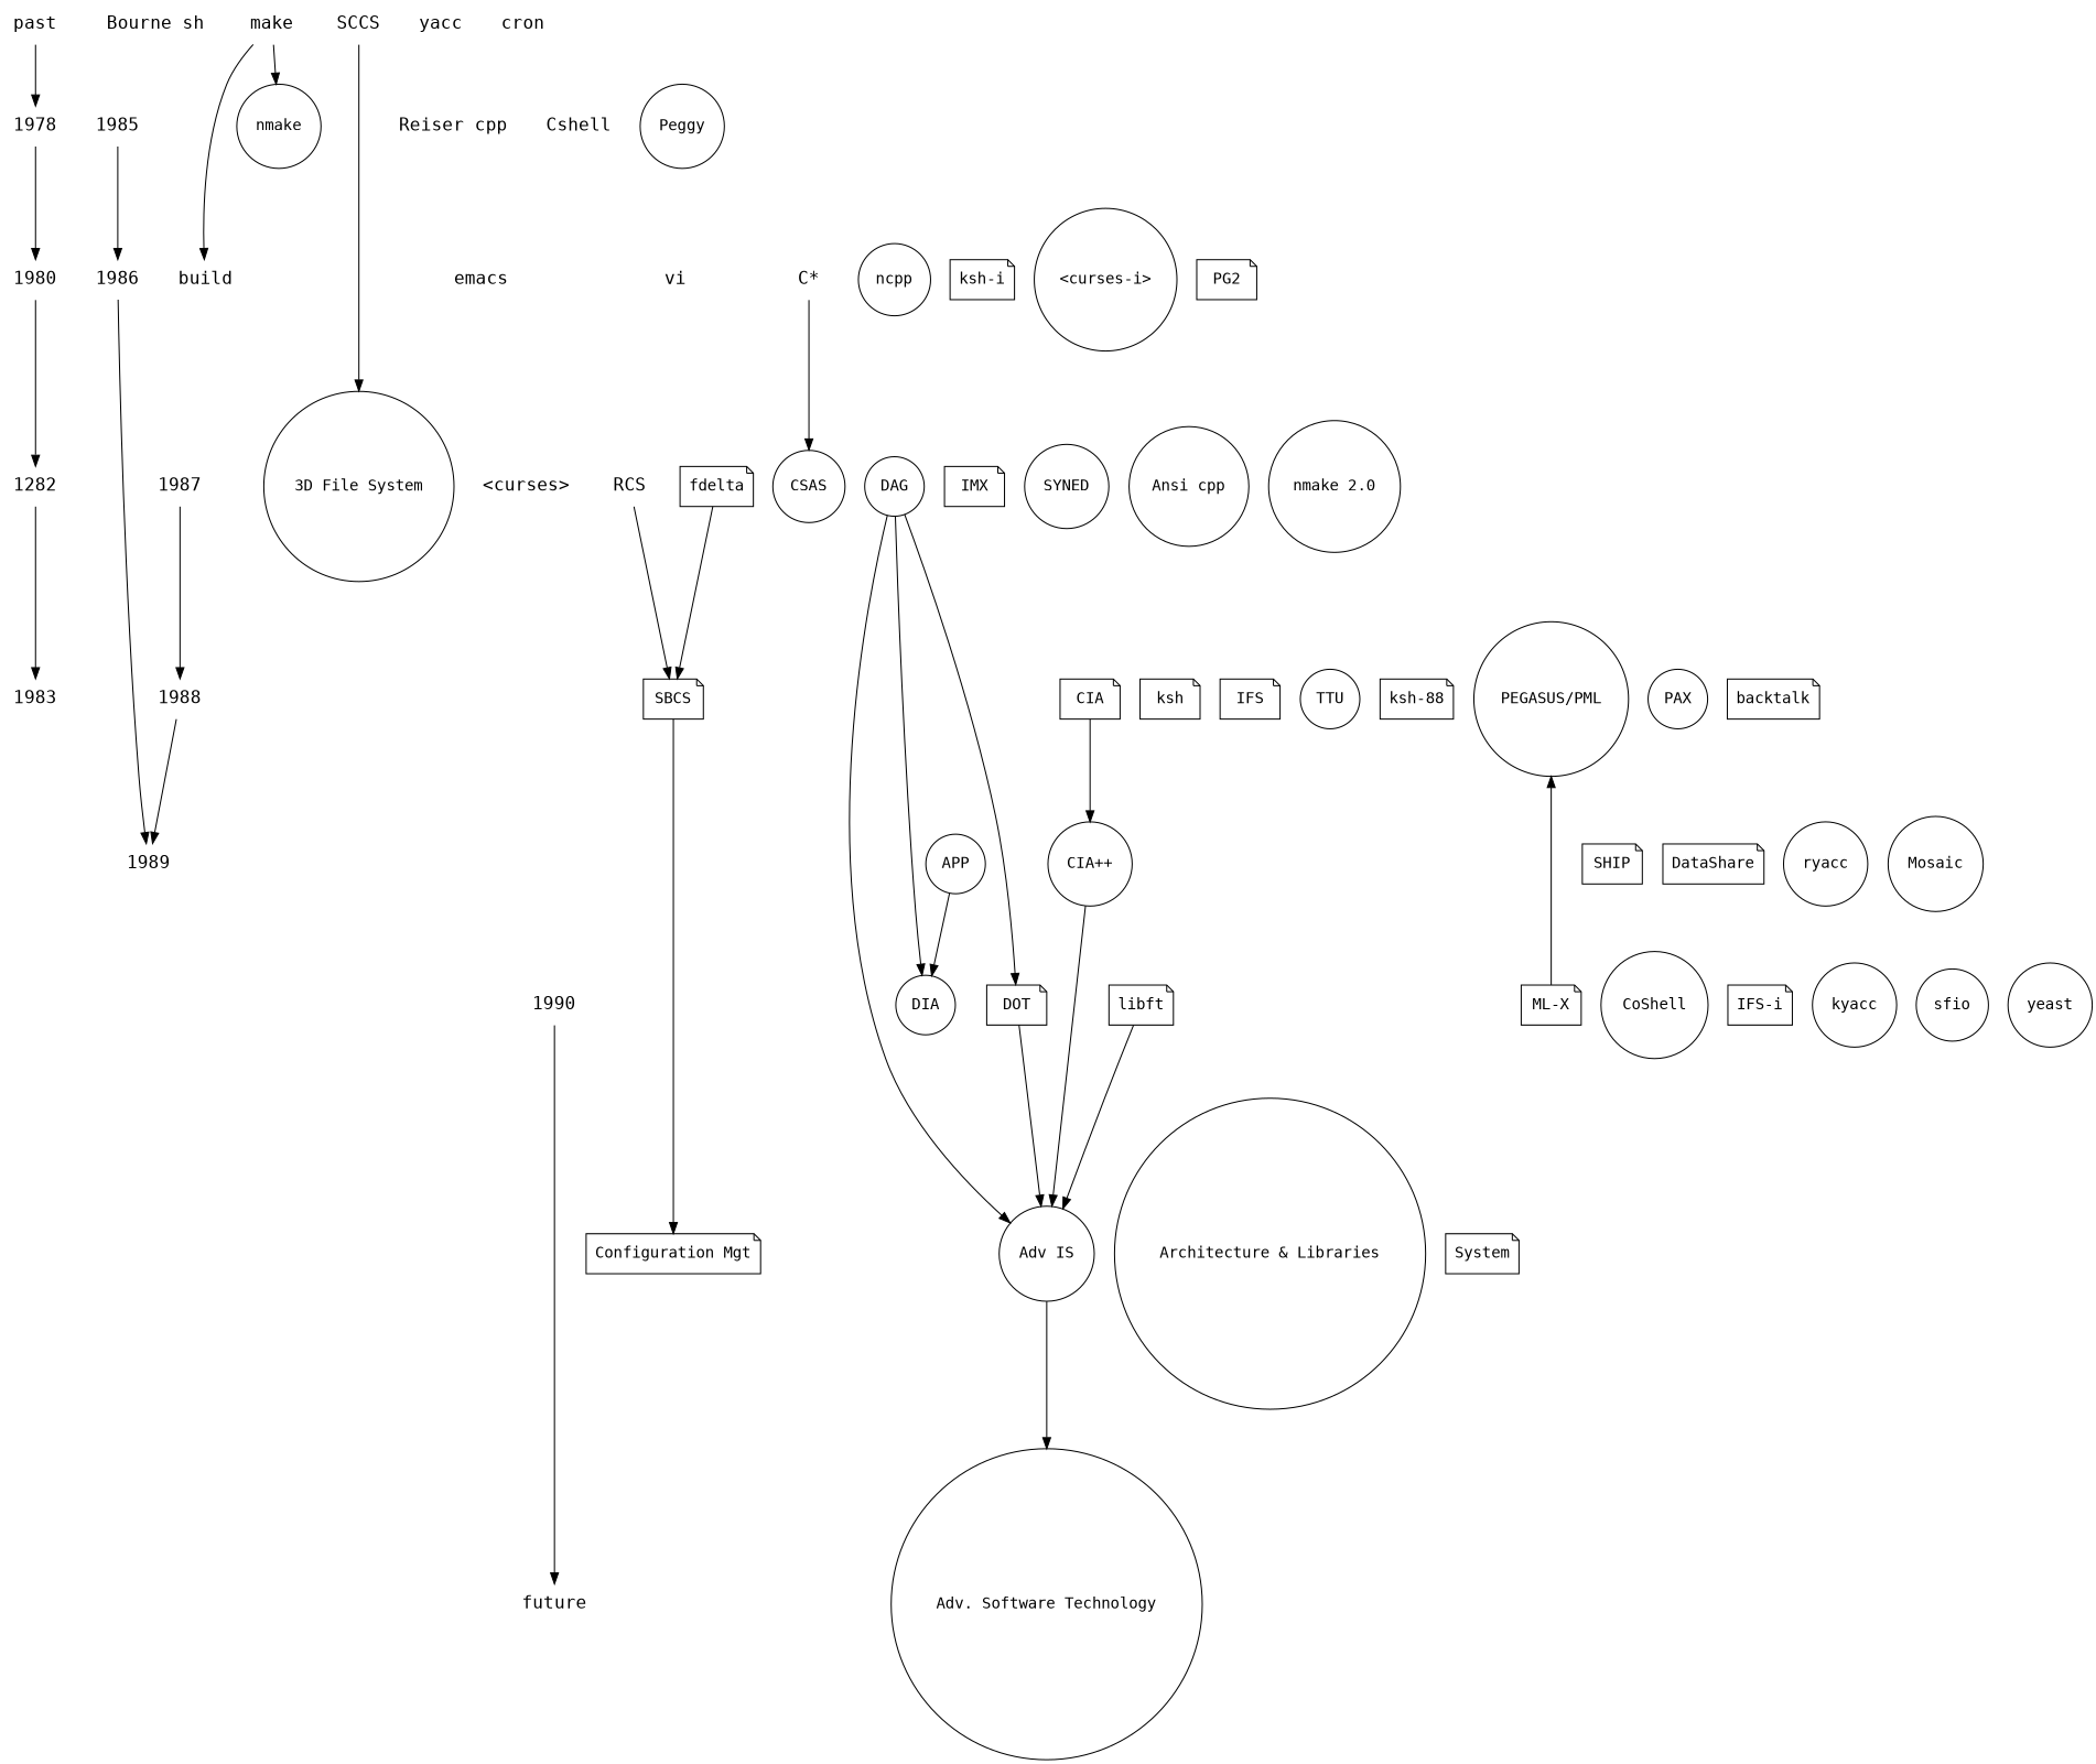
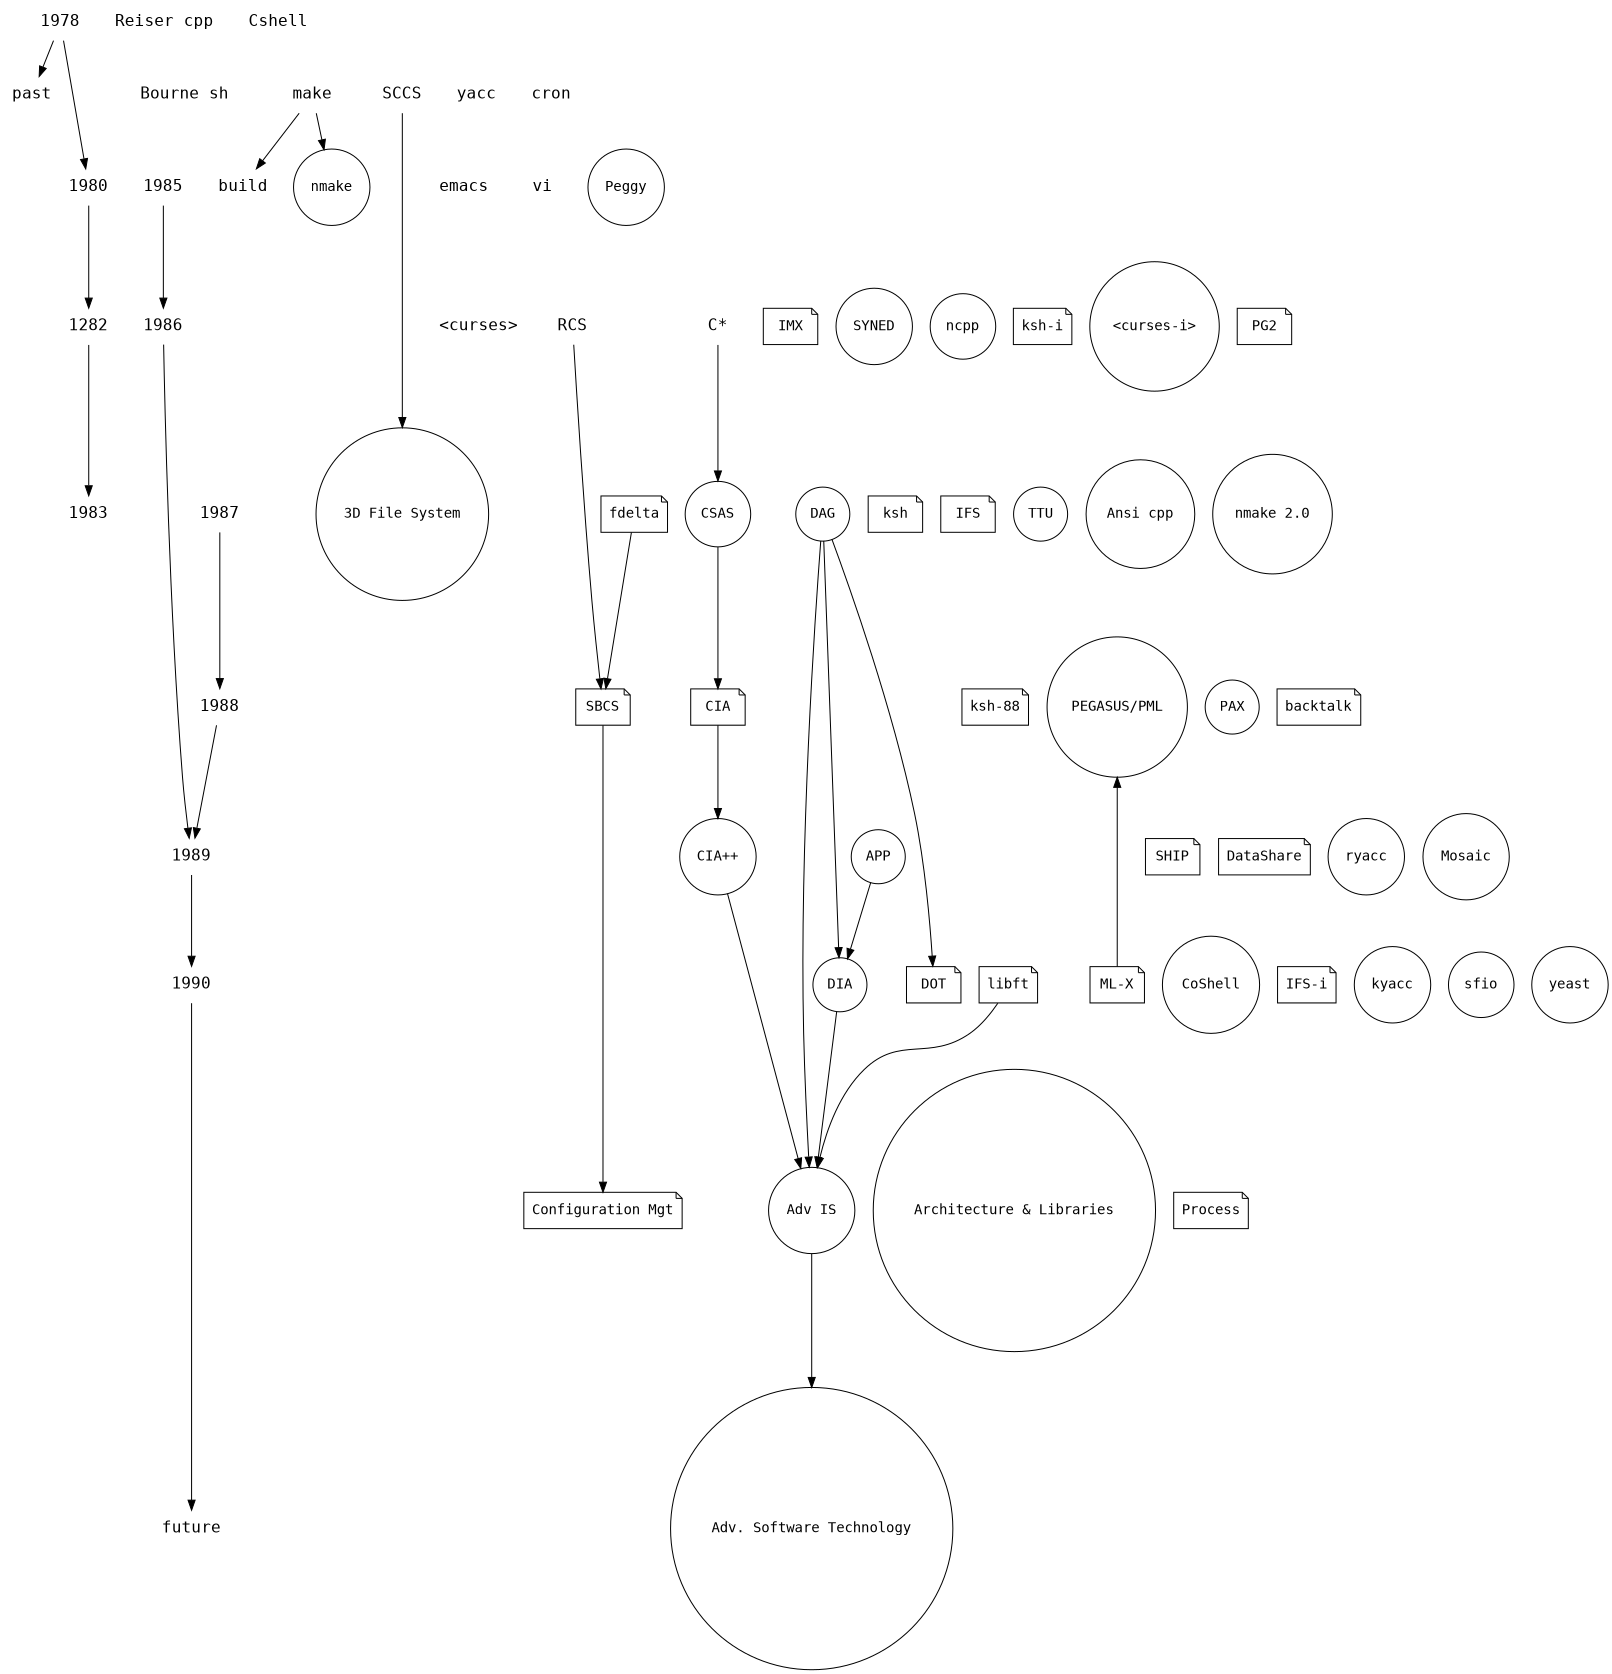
  digraph {
    fontname="DejaVu Sans Mono"
    node [fontname="DejaVu Sans Mono" shape=plaintext]
    edge [fontname="DejaVu Sans Mono"]
    past [fontsize=16]
    1978 [fontsize=16]
    1980 [fontsize=16]
    n4 [fontsize=16 label=1282]
    1983 [fontsize=16]
    1985 [fontsize=16]
    1986 [fontsize=16]
    1987 [fontsize=16]
    1988 [fontsize=16]
    1989 [fontsize=16]
    1990 [fontsize=16]
    future [fontsize=16]
    "Bourne sh" [fontsize=16]
    make [fontsize=16]
    SCCS [fontsize=16]
    yacc [fontsize=16]
    cron [fontsize=16]
    "Reiser cpp" [fontsize=16]
    Cshell [fontsize=16]
    emacs [fontsize=16]
    build [fontsize=16]
    vi [fontsize=16]
    "<curses>" [fontsize=16]
    RCS [fontsize=16]
    "C*" [fontsize=16]
    n26 [label="Adv IS" shape=circle]
    "Configuration Mgt" [shape=note]
    "Architecture & Libraries" [shape=circle]
-   Process [shape=note label=System]
+   Process [shape=note]
    IMX [shape=note]
    SYNED [shape=circle]
    ksh [shape=note]
    IFS [shape=note]
    TTU [shape=circle]
    nmake [shape=circle]
    Peggy [shape=circle]
    ncpp [shape=circle]
    "ksh-i" [shape=note]
    "<curses-i>" [shape=circle]
    PG2 [shape=note]
    "Ansi cpp" [shape=circle]
    "nmake 2.0" [shape=circle]
    "3D File System" [shape=circle]
    fdelta [shape=note]
    DAG [shape=circle]
    CSAS [shape=circle]
    CIA [shape=note]
    SBCS [shape=note]
    "ksh-88" [shape=note]
    "PEGASUS/PML" [shape=circle]
    PAX [shape=circle]
    backtalk [shape=note]
    "CIA++" [shape=circle]
    APP [shape=circle]
    SHIP [shape=note]
    DataShare [shape=note]
    ryacc [shape=circle]
    Mosaic [shape=circle]
    libft [shape=note]
    CoShell [shape=circle]
    DIA [shape=circle]
    "IFS-i" [shape=note]
    kyacc [shape=circle]
    sfio [shape=circle]
    yeast [shape=circle]
    "ML-X" [shape=note]
    DOT [shape=note]
    "Adv. Software Technology" [shape=circle]
    subgraph sub_1 {
      past
      1978
      1980
      n4
      1983
      1985
      1986
      1987
      1988
      1989
      1990
      future
      "Bourne sh"
      make
      SCCS
      yacc
      cron
      "Reiser cpp"
      Cshell
      emacs
      build
      vi
      "<curses>"
      RCS
      "C*"
    }
    subgraph sub_2 {
      rank=same
      n26
      "Configuration Mgt"
      "Architecture & Libraries"
      Process
    }
    subgraph sub_3 {
      rank=same
      past
      "Bourne sh"
      make
      SCCS
      yacc
      cron
    }
    subgraph sub_4 {
      rank=same
      1978
      "Reiser cpp"
      Cshell
    }
    subgraph sub_5 {
      rank=same
      1980
      emacs
      build
      vi
    }
    subgraph sub_6 {
      rank=same
      n4
      "<curses>"
      RCS
      IMX
      SYNED
    }
    subgraph sub_7 {
      rank=same
      1983
      ksh
      IFS
      TTU
    }
    subgraph sub_8 {
      rank=same
      1985
      nmake
      Peggy
    }
    subgraph sub_9 {
      rank=same
      1986
      "C*"
      ncpp
      "ksh-i"
      "<curses-i>"
      PG2
    }
    subgraph sub_10 {
      rank=same
      1987
      "Ansi cpp"
      "nmake 2.0"
      "3D File System"
      fdelta
      DAG
      CSAS
    }
    subgraph sub_11 {
      rank=same
      1988
      CIA
      SBCS
      "ksh-88"
      "PEGASUS/PML"
      PAX
      backtalk
    }
    subgraph sub_12 {
      rank=same
      1989
      "CIA++"
      APP
      SHIP
      DataShare
      ryacc
      Mosaic
    }
    subgraph sub_13 {
      rank=same
      1990
      libft
      CoShell
      DIA
      "IFS-i"
      kyacc
      sfio
      yeast
      "ML-X"
      DOT
    }
    subgraph sub_14 {
      rank=same
      future
      "Adv. Software Technology"
    }
-   past -> 1978
+   1978 -> past
    1978 -> 1980
    1980 -> n4
    n4 -> 1983
    1985 -> 1986
    1986 -> 1989
    1987 -> 1988
    1988 -> 1989
+   1989 -> 1990
    1990 -> future
    make -> build
    make -> nmake
    SCCS -> "3D File System"
    RCS -> SBCS
    "C*" -> CSAS
    n26 -> "Adv. Software Technology"
    fdelta -> SBCS
    DAG -> n26
    DAG -> DIA
    DAG -> DOT
+   CSAS -> CIA
    CIA -> "CIA++"
    SBCS -> "Configuration Mgt"
    "CIA++" -> n26
    APP -> DIA
    libft -> n26
-   DOT -> n26
+   DIA -> n26
    "ML-X" -> "PEGASUS/PML"
  }
